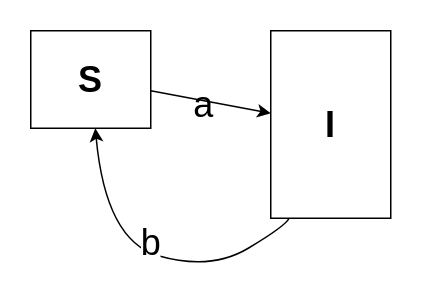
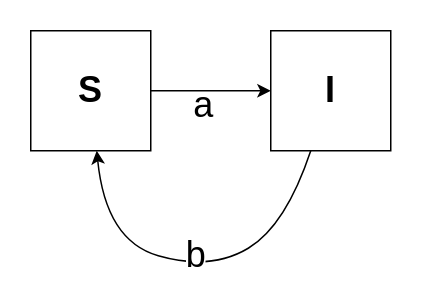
  <mxCell id="0" />
  <mxCell id="1" parent="0" />
- <mxCell id="2" value="&lt;b&gt;&lt;font style=&quot;font-size: 24px;&quot;&gt;S&lt;/font&gt;&lt;/b&gt;" style="whiteSpace=wrap;html=1;aspect=fixed;" vertex="1" parent="1"><mxGeometry x="20" y="20" width="80" height="65" as="geometry" /></mxCell>
- <mxCell id="3" value="&lt;b&gt;&lt;font style=&quot;font-size: 24px;&quot;&gt;I&lt;/font&gt;&lt;/b&gt;" style="whiteSpace=wrap;html=1;aspect=fixed;" vertex="1" parent="1"><mxGeometry x="180" y="20" width="80" height="125" as="geometry" /></mxCell>
+ <mxCell id="2" value="&lt;b&gt;&lt;font style=&quot;font-size: 24px;&quot;&gt;S&lt;/font&gt;&lt;/b&gt;" style="whiteSpace=wrap;html=1;aspect=fixed;" vertex="1" parent="1"><mxGeometry x="20" y="20" width="80" height="80" as="geometry" /></mxCell>
+ <mxCell id="3" value="&lt;b&gt;&lt;font style=&quot;font-size: 24px;&quot;&gt;I&lt;/font&gt;&lt;/b&gt;" style="whiteSpace=wrap;html=1;aspect=fixed;" vertex="1" parent="1"><mxGeometry x="180" y="20" width="80" height="80" as="geometry" /></mxCell>
  <mxCell id="4" value="" style="endArrow=classic;html=1;rounded=0;" edge="1" parent="1" source="2" target="3"><mxGeometry width="50" height="50" relative="1" as="geometry"><mxPoint x="290" y="240" as="sourcePoint" /><mxPoint x="340" y="190" as="targetPoint" /></mxGeometry></mxCell>
  <mxCell id="5" value="" style="curved=1;endArrow=classic;html=1;rounded=0;" edge="1" parent="1" source="3" target="2"><mxGeometry width="50" height="50" relative="1" as="geometry"><mxPoint x="290" y="240" as="sourcePoint" /><mxPoint x="340" y="190" as="targetPoint" /><Array as="points"><mxPoint x="190" y="150" /><mxPoint x="140" y="180" /><mxPoint x="70" y="160" /></Array></mxGeometry></mxCell>
  <mxCell id="6" value="b" style="edgeLabel;html=1;align=center;verticalAlign=middle;resizable=0;points=[];fontSize=24;" vertex="1" connectable="0" parent="5"><mxGeometry x="0.019" y="-7" relative="1" as="geometry"><mxPoint as="offset" /></mxGeometry></mxCell>
  <mxCell id="7" value="a" style="text;html=1;align=center;verticalAlign=middle;resizable=0;points=[];autosize=1;strokeColor=none;fillColor=none;fontSize=24;" vertex="1" parent="1"><mxGeometry x="115" y="50" width="40" height="40" as="geometry" /></mxCell>
